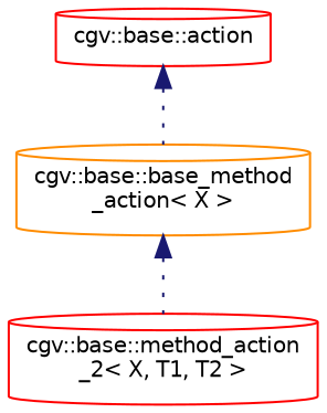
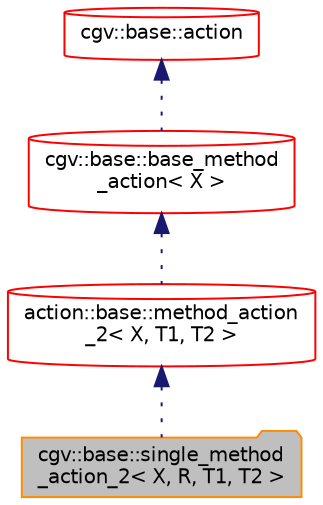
  digraph {
    node [color=darkorange fontname=Helvetica fontsize=10 shape=cylinder]
    edge [color=midnightblue dir=back fontname=Helvetica fontsize=10 labelfontname=Helvetica labelfontsize=10 style=dotted]
-   n2 [color=red height=0.2 label="cgv::base::method_action\l_2\< X, T1, T2 \>" width=0.4]
-   n3 [height=0.2 label="cgv::base::base_method\l_action\< X \>" width=0.4]
+   n1 [fillcolor=grey75 fontcolor=black height=0.2 label="cgv::base::single_method\l_action_2\< X, R, T1, T2 \>" shape=folder style=filled width=0.4]
+   n2 [color=red height=0.2 label="action::base::method_action\l_2\< X, T1, T2 \>" width=0.4]
+   n3 [color=red height=0.2 label="cgv::base::base_method\l_action\< X \>" width=0.4]
    n4 [color=red height=0.2 label="cgv::base::action" width=0.4]
+   n2 -> n1
    n3 -> n2
    n4 -> n3
  }
